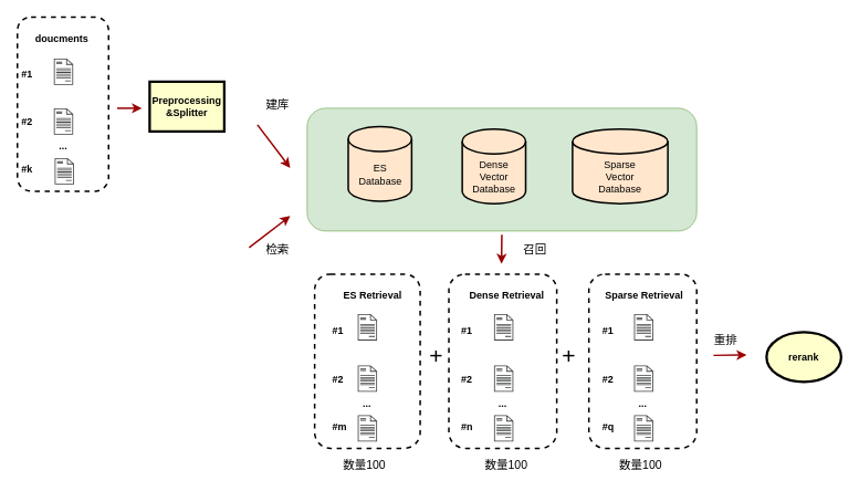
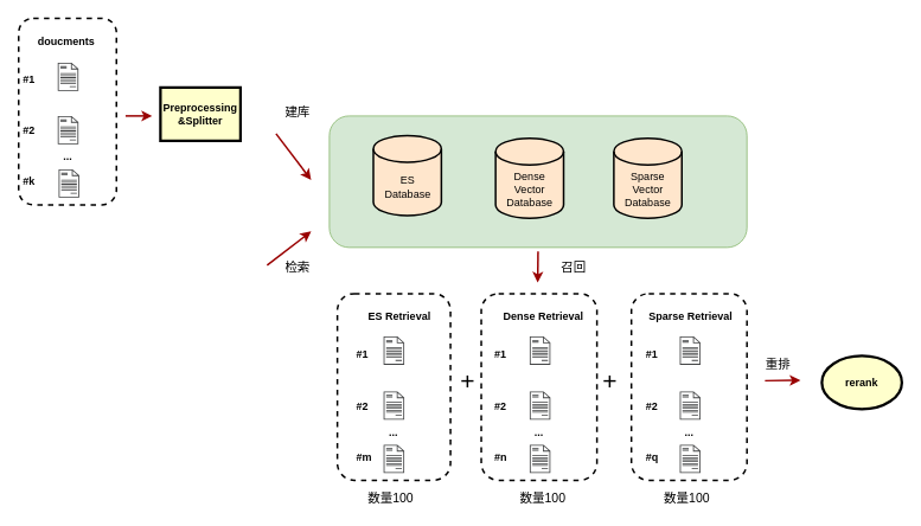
  <mxCell id="0" />
  <mxCell id="1" parent="0" />
  <mxCell id="2" value="" style="rounded=1;whiteSpace=wrap;html=1;fillColor=#d5e8d4;strokeColor=#82b366;" vertex="1" parent="1"><mxGeometry x="370" y="130" width="469.75" height="148" as="geometry" /></mxCell>
  <mxCell id="3" value="Dense&lt;div&gt;Vector&lt;/div&gt;&lt;div&gt;Database&lt;/div&gt;" style="shape=cylinder3;whiteSpace=wrap;html=1;boundedLbl=1;backgroundOutline=1;size=15;fillColor=#ffe6cc;strokeColor=#000000;fillStyle=auto;strokeWidth=2;" vertex="1" parent="1"><mxGeometry x="557" y="155" width="76.5" height="90" as="geometry" /></mxCell>
- <mxCell id="4" value="&lt;div&gt;Sparse&lt;/div&gt;&lt;div&gt;Vector&lt;/div&gt;&lt;div&gt;Database&lt;/div&gt;" style="shape=cylinder3;whiteSpace=wrap;html=1;boundedLbl=1;backgroundOutline=1;size=15;fillColor=#ffe6cc;strokeColor=#000000;fillStyle=auto;strokeWidth=2;" vertex="1" parent="1"><mxGeometry x="690" y="155" width="115" height="90" as="geometry" /></mxCell>
+ <mxCell id="4" value="&lt;div&gt;Sparse&lt;/div&gt;&lt;div&gt;Vector&lt;/div&gt;&lt;div&gt;Database&lt;/div&gt;" style="shape=cylinder3;whiteSpace=wrap;html=1;boundedLbl=1;backgroundOutline=1;size=15;fillColor=#ffe6cc;strokeColor=#000000;fillStyle=auto;strokeWidth=2;" vertex="1" parent="1"><mxGeometry x="690" y="155" width="76.5" height="90" as="geometry" /></mxCell>
  <mxCell id="5" value="&lt;div&gt;ES&lt;/div&gt;&lt;div&gt;Database&lt;/div&gt;" style="shape=cylinder3;whiteSpace=wrap;html=1;boundedLbl=1;backgroundOutline=1;size=15;fillColor=#ffe6cc;strokeColor=#000000;fillStyle=auto;strokeWidth=2;" vertex="1" parent="1"><mxGeometry x="419.5" y="152" width="76.5" height="90" as="geometry" /></mxCell>
  <mxCell id="6" value="Preprocessing&#10;&amp;Splitter" style="whiteSpace=wrap;align=center;verticalAlign=middle;fontStyle=1;strokeWidth=3;fillColor=#FFFFCC" vertex="1" parent="1"><mxGeometry x="180" y="98" width="90" height="60" as="geometry" /></mxCell>
  <mxCell id="7" value="&lt;div style=&quot;&quot;&gt;&lt;b style=&quot;background-color: initial;&quot;&gt;&amp;nbsp; &amp;nbsp; &amp;nbsp;doucments&amp;nbsp; &amp;nbsp; &amp;nbsp;&amp;nbsp;&lt;/b&gt;&lt;/div&gt;&lt;div&gt;&lt;b&gt;&lt;br&gt;&lt;/b&gt;&lt;div&gt;&lt;b style=&quot;background-color: initial;&quot;&gt;&lt;br&gt;&lt;/b&gt;&lt;/div&gt;&lt;div style=&quot;text-align: left;&quot;&gt;&lt;b style=&quot;background-color: initial;&quot;&gt;#1&lt;/b&gt;&lt;br&gt;&lt;/div&gt;&lt;div style=&quot;text-align: left;&quot;&gt;&lt;b style=&quot;background-color: initial;&quot;&gt;&lt;br&gt;&lt;/b&gt;&lt;/div&gt;&lt;div style=&quot;text-align: left;&quot;&gt;&lt;b style=&quot;background-color: initial;&quot;&gt;&lt;br&gt;&lt;/b&gt;&lt;/div&gt;&lt;div&gt;&lt;b&gt;&lt;br&gt;&lt;/b&gt;&lt;/div&gt;&lt;div style=&quot;text-align: left;&quot;&gt;&lt;b&gt;#2&lt;/b&gt;&lt;/div&gt;&lt;div&gt;&lt;b&gt;&lt;br&gt;&lt;/b&gt;&lt;/div&gt;&lt;div&gt;&lt;b&gt;...&lt;/b&gt;&lt;/div&gt;&lt;div&gt;&lt;b&gt;&lt;br&gt;&lt;/b&gt;&lt;/div&gt;&lt;div style=&quot;text-align: left;&quot;&gt;&lt;b&gt;#k&lt;/b&gt;&lt;/div&gt;&lt;/div&gt;" style="rounded=1;whiteSpace=wrap;html=1;strokeWidth=2;dashed=1;align=center;" vertex="1" parent="1"><mxGeometry x="20.5" y="20" width="110" height="210" as="geometry" /></mxCell>
  <mxCell id="8" value="" style="sketch=0;pointerEvents=1;shadow=0;dashed=0;html=1;strokeColor=none;fillColor=#434445;aspect=fixed;labelPosition=center;verticalLabelPosition=bottom;verticalAlign=top;align=center;outlineConnect=0;shape=mxgraph.vvd.document;" vertex="1" parent="1"><mxGeometry x="64.5" y="70" width="23.25" height="31.85" as="geometry" /></mxCell>
  <mxCell id="9" value="" style="sketch=0;pointerEvents=1;shadow=0;dashed=0;html=1;strokeColor=none;fillColor=#434445;aspect=fixed;labelPosition=center;verticalLabelPosition=bottom;verticalAlign=top;align=center;outlineConnect=0;shape=mxgraph.vvd.document;" vertex="1" parent="1"><mxGeometry x="64.5" y="130" width="23.25" height="31.85" as="geometry" /></mxCell>
  <mxCell id="10" value="" style="sketch=0;pointerEvents=1;shadow=0;dashed=0;html=1;strokeColor=none;fillColor=#434445;aspect=fixed;labelPosition=center;verticalLabelPosition=bottom;verticalAlign=top;align=center;outlineConnect=0;shape=mxgraph.vvd.document;" vertex="1" parent="1"><mxGeometry x="65.5" y="190" width="23.25" height="31.85" as="geometry" /></mxCell>
  <mxCell id="11" value="" style="edgeStyle=none;noEdgeStyle=1;strokeColor=#990000;strokeWidth=2;exitX=0.5;exitY=1;exitDx=0;exitDy=0;" edge="1" parent="1"><mxGeometry width="100" height="100" relative="1" as="geometry"><mxPoint x="140.75" y="130" as="sourcePoint" /><mxPoint x="170.75" y="130" as="targetPoint" /></mxGeometry></mxCell>
  <mxCell id="12" value="" style="edgeStyle=none;noEdgeStyle=1;strokeColor=#990000;strokeWidth=2;" edge="1" parent="1"><mxGeometry width="100" height="100" relative="1" as="geometry"><mxPoint x="310" y="150" as="sourcePoint" /><mxPoint x="349.5" y="202" as="targetPoint" /></mxGeometry></mxCell>
  <mxCell id="13" value="&lt;div style=&quot;&quot;&gt;&lt;b style=&quot;background-color: initial;&quot;&gt;&amp;nbsp; &amp;nbsp; ES Retrieval&lt;/b&gt;&lt;/div&gt;&lt;div&gt;&lt;b&gt;&lt;br&gt;&lt;/b&gt;&lt;div&gt;&lt;b style=&quot;background-color: initial;&quot;&gt;&lt;br&gt;&lt;/b&gt;&lt;/div&gt;&lt;div style=&quot;text-align: left;&quot;&gt;&lt;b style=&quot;background-color: initial;&quot;&gt;#1&lt;/b&gt;&lt;br&gt;&lt;/div&gt;&lt;div style=&quot;text-align: left;&quot;&gt;&lt;b style=&quot;background-color: initial;&quot;&gt;&lt;br&gt;&lt;/b&gt;&lt;/div&gt;&lt;div style=&quot;text-align: left;&quot;&gt;&lt;b style=&quot;background-color: initial;&quot;&gt;&lt;br&gt;&lt;/b&gt;&lt;/div&gt;&lt;div&gt;&lt;b&gt;&lt;br&gt;&lt;/b&gt;&lt;/div&gt;&lt;div style=&quot;text-align: left;&quot;&gt;&lt;b&gt;#2&lt;/b&gt;&lt;/div&gt;&lt;div&gt;&lt;b&gt;&lt;br&gt;&lt;/b&gt;&lt;/div&gt;&lt;div&gt;&lt;b&gt;...&lt;/b&gt;&lt;/div&gt;&lt;div&gt;&lt;b&gt;&lt;br&gt;&lt;/b&gt;&lt;/div&gt;&lt;div style=&quot;text-align: left;&quot;&gt;&lt;b&gt;#m&lt;/b&gt;&lt;/div&gt;&lt;/div&gt;" style="rounded=1;whiteSpace=wrap;html=1;strokeWidth=2;dashed=1;align=center;" vertex="1" parent="1"><mxGeometry x="379" y="330" width="127.25" height="210" as="geometry" /></mxCell>
  <mxCell id="14" value="" style="sketch=0;pointerEvents=1;shadow=0;dashed=0;html=1;strokeColor=none;fillColor=#434445;aspect=fixed;labelPosition=center;verticalLabelPosition=bottom;verticalAlign=top;align=center;outlineConnect=0;shape=mxgraph.vvd.document;" vertex="1" parent="1"><mxGeometry x="431" y="378.15" width="23.25" height="31.85" as="geometry" /></mxCell>
  <mxCell id="15" value="" style="sketch=0;pointerEvents=1;shadow=0;dashed=0;html=1;strokeColor=none;fillColor=#434445;aspect=fixed;labelPosition=center;verticalLabelPosition=bottom;verticalAlign=top;align=center;outlineConnect=0;shape=mxgraph.vvd.document;" vertex="1" parent="1"><mxGeometry x="431" y="440" width="23.25" height="31.85" as="geometry" /></mxCell>
  <mxCell id="16" value="" style="sketch=0;pointerEvents=1;shadow=0;dashed=0;html=1;strokeColor=none;fillColor=#434445;aspect=fixed;labelPosition=center;verticalLabelPosition=bottom;verticalAlign=top;align=center;outlineConnect=0;shape=mxgraph.vvd.document;" vertex="1" parent="1"><mxGeometry x="431" y="500" width="23.25" height="31.85" as="geometry" /></mxCell>
  <mxCell id="17" value="&lt;div style=&quot;&quot;&gt;&lt;b style=&quot;background-color: initial;&quot;&gt;&amp;nbsp; &amp;nbsp;Dense Retrieval&lt;/b&gt;&lt;/div&gt;&lt;div&gt;&lt;b&gt;&lt;br&gt;&lt;/b&gt;&lt;div&gt;&lt;b style=&quot;background-color: initial;&quot;&gt;&lt;br&gt;&lt;/b&gt;&lt;/div&gt;&lt;div style=&quot;text-align: left;&quot;&gt;&lt;b style=&quot;background-color: initial;&quot;&gt;#1&lt;/b&gt;&lt;br&gt;&lt;/div&gt;&lt;div style=&quot;text-align: left;&quot;&gt;&lt;b style=&quot;background-color: initial;&quot;&gt;&lt;br&gt;&lt;/b&gt;&lt;/div&gt;&lt;div style=&quot;text-align: left;&quot;&gt;&lt;b style=&quot;background-color: initial;&quot;&gt;&lt;br&gt;&lt;/b&gt;&lt;/div&gt;&lt;div&gt;&lt;b&gt;&lt;br&gt;&lt;/b&gt;&lt;/div&gt;&lt;div style=&quot;text-align: left;&quot;&gt;&lt;b&gt;#2&lt;/b&gt;&lt;/div&gt;&lt;div&gt;&lt;b&gt;&lt;br&gt;&lt;/b&gt;&lt;/div&gt;&lt;div&gt;&lt;b&gt;...&lt;/b&gt;&lt;/div&gt;&lt;div&gt;&lt;b&gt;&lt;br&gt;&lt;/b&gt;&lt;/div&gt;&lt;div style=&quot;text-align: left;&quot;&gt;&lt;b&gt;#n&lt;/b&gt;&lt;/div&gt;&lt;/div&gt;" style="rounded=1;whiteSpace=wrap;html=1;strokeWidth=2;dashed=1;align=center;" vertex="1" parent="1"><mxGeometry x="540.88" y="330" width="130.12" height="210" as="geometry" /></mxCell>
  <mxCell id="18" value="" style="sketch=0;pointerEvents=1;shadow=0;dashed=0;html=1;strokeColor=none;fillColor=#434445;aspect=fixed;labelPosition=center;verticalLabelPosition=bottom;verticalAlign=top;align=center;outlineConnect=0;shape=mxgraph.vvd.document;" vertex="1" parent="1"><mxGeometry x="595.37" y="378.15" width="23.25" height="31.85" as="geometry" /></mxCell>
  <mxCell id="19" value="" style="sketch=0;pointerEvents=1;shadow=0;dashed=0;html=1;strokeColor=none;fillColor=#434445;aspect=fixed;labelPosition=center;verticalLabelPosition=bottom;verticalAlign=top;align=center;outlineConnect=0;shape=mxgraph.vvd.document;" vertex="1" parent="1"><mxGeometry x="595.37" y="440" width="23.25" height="31.85" as="geometry" /></mxCell>
  <mxCell id="20" value="" style="sketch=0;pointerEvents=1;shadow=0;dashed=0;html=1;strokeColor=none;fillColor=#434445;aspect=fixed;labelPosition=center;verticalLabelPosition=bottom;verticalAlign=top;align=center;outlineConnect=0;shape=mxgraph.vvd.document;" vertex="1" parent="1"><mxGeometry x="595.37" y="500" width="23.25" height="31.85" as="geometry" /></mxCell>
  <mxCell id="21" value="&lt;div style=&quot;&quot;&gt;&lt;b style=&quot;background-color: initial;&quot;&gt;&amp;nbsp;Sparse Retrieval&lt;/b&gt;&lt;/div&gt;&lt;div&gt;&lt;b&gt;&lt;br&gt;&lt;/b&gt;&lt;div&gt;&lt;b style=&quot;background-color: initial;&quot;&gt;&lt;br&gt;&lt;/b&gt;&lt;/div&gt;&lt;div style=&quot;text-align: left;&quot;&gt;&lt;b style=&quot;background-color: initial;&quot;&gt;#1&lt;/b&gt;&lt;br&gt;&lt;/div&gt;&lt;div style=&quot;text-align: left;&quot;&gt;&lt;b style=&quot;background-color: initial;&quot;&gt;&lt;br&gt;&lt;/b&gt;&lt;/div&gt;&lt;div style=&quot;text-align: left;&quot;&gt;&lt;b style=&quot;background-color: initial;&quot;&gt;&lt;br&gt;&lt;/b&gt;&lt;/div&gt;&lt;div&gt;&lt;b&gt;&lt;br&gt;&lt;/b&gt;&lt;/div&gt;&lt;div style=&quot;text-align: left;&quot;&gt;&lt;b&gt;#2&lt;/b&gt;&lt;/div&gt;&lt;div&gt;&lt;b&gt;&lt;br&gt;&lt;/b&gt;&lt;/div&gt;&lt;div&gt;&lt;b&gt;...&lt;/b&gt;&lt;/div&gt;&lt;div&gt;&lt;b&gt;&lt;br&gt;&lt;/b&gt;&lt;/div&gt;&lt;div style=&quot;text-align: left;&quot;&gt;&lt;b&gt;#q&lt;/b&gt;&lt;/div&gt;&lt;/div&gt;" style="rounded=1;whiteSpace=wrap;html=1;strokeWidth=2;dashed=1;align=center;" vertex="1" parent="1"><mxGeometry x="709.75" y="330" width="130" height="210" as="geometry" /></mxCell>
  <mxCell id="22" value="" style="sketch=0;pointerEvents=1;shadow=0;dashed=0;html=1;strokeColor=none;fillColor=#434445;aspect=fixed;labelPosition=center;verticalLabelPosition=bottom;verticalAlign=top;align=center;outlineConnect=0;shape=mxgraph.vvd.document;" vertex="1" parent="1"><mxGeometry x="764.24" y="378.15" width="23.25" height="31.85" as="geometry" /></mxCell>
  <mxCell id="23" value="" style="sketch=0;pointerEvents=1;shadow=0;dashed=0;html=1;strokeColor=none;fillColor=#434445;aspect=fixed;labelPosition=center;verticalLabelPosition=bottom;verticalAlign=top;align=center;outlineConnect=0;shape=mxgraph.vvd.document;" vertex="1" parent="1"><mxGeometry x="764.24" y="440" width="23.25" height="31.85" as="geometry" /></mxCell>
  <mxCell id="24" value="" style="sketch=0;pointerEvents=1;shadow=0;dashed=0;html=1;strokeColor=none;fillColor=#434445;aspect=fixed;labelPosition=center;verticalLabelPosition=bottom;verticalAlign=top;align=center;outlineConnect=0;shape=mxgraph.vvd.document;" vertex="1" parent="1"><mxGeometry x="764.24" y="500" width="23.25" height="31.85" as="geometry" /></mxCell>
  <mxCell id="25" value="" style="edgeStyle=none;noEdgeStyle=1;strokeColor=#990000;strokeWidth=2;" edge="1" parent="1"><mxGeometry width="100" height="100" relative="1" as="geometry"><mxPoint x="300" y="298" as="sourcePoint" /><mxPoint x="349.5" y="260" as="targetPoint" /></mxGeometry></mxCell>
  <mxCell id="26" value="建库" style="text;spacingTop=-5;align=center;strokeWidth=3;fontSize=14;" vertex="1" parent="1"><mxGeometry x="319.5" y="115" width="30" height="20" as="geometry" /></mxCell>
  <mxCell id="27" value="检索" style="text;spacingTop=-5;align=center;strokeWidth=3;fontSize=14;" vertex="1" parent="1"><mxGeometry x="319.5" y="290" width="30" height="20" as="geometry" /></mxCell>
  <mxCell id="28" value="" style="edgeStyle=none;noEdgeStyle=1;strokeColor=#990000;strokeWidth=2;" edge="1" parent="1"><mxGeometry width="100" height="100" relative="1" as="geometry"><mxPoint x="604.74" y="282.5" as="sourcePoint" /><mxPoint x="604.37" y="317.5" as="targetPoint" /></mxGeometry></mxCell>
  <mxCell id="29" value="召回" style="text;spacingTop=-5;align=center;strokeWidth=3;fontSize=14;" vertex="1" parent="1"><mxGeometry x="630" y="290" width="30" height="20" as="geometry" /></mxCell>
  <mxCell id="30" value="数量100" style="text;spacingTop=-5;align=center;strokeWidth=3;fontSize=14;" vertex="1" parent="1"><mxGeometry x="424.25" y="550" width="30" height="20" as="geometry" /></mxCell>
  <mxCell id="31" value="数量100" style="text;spacingTop=-5;align=center;strokeWidth=3;fontSize=14;" vertex="1" parent="1"><mxGeometry x="595.37" y="550" width="30" height="20" as="geometry" /></mxCell>
  <mxCell id="32" value="数量100" style="text;spacingTop=-5;align=center;strokeWidth=3;fontSize=14;" vertex="1" parent="1"><mxGeometry x="757.49" y="550" width="30" height="20" as="geometry" /></mxCell>
  <mxCell id="33" value="+" style="text;spacingTop=-5;align=center;strokeWidth=3;fontSize=28;" vertex="1" parent="1"><mxGeometry x="510.88" y="410" width="30" height="36" as="geometry" /></mxCell>
  <mxCell id="34" value="+" style="text;spacingTop=-5;align=center;strokeWidth=3;fontSize=28;" vertex="1" parent="1"><mxGeometry x="671" y="410" width="30" height="36" as="geometry" /></mxCell>
  <mxCell id="35" value="" style="edgeStyle=none;noEdgeStyle=1;strokeColor=#990000;strokeWidth=2;" edge="1" parent="1"><mxGeometry width="100" height="100" relative="1" as="geometry"><mxPoint x="860" y="428" as="sourcePoint" /><mxPoint x="900" y="427.5" as="targetPoint" /></mxGeometry></mxCell>
  <mxCell id="36" value="rerank" style="ellipse;whiteSpace=wrap;align=center;verticalAlign=middle;fontStyle=1;strokeWidth=3;fillColor=#FFFFCC;" vertex="1" parent="1"><mxGeometry x="924" y="400" width="90" height="60" as="geometry" /></mxCell>
  <mxCell id="37" value="重排" style="text;spacingTop=-5;align=center;strokeWidth=3;fontSize=14;" vertex="1" parent="1"><mxGeometry x="860" y="400" width="30" height="20" as="geometry" /></mxCell>
